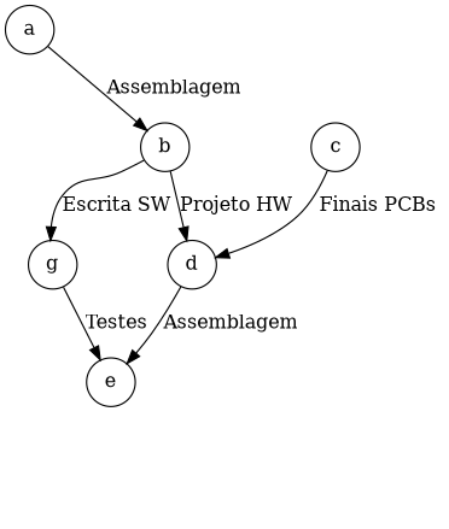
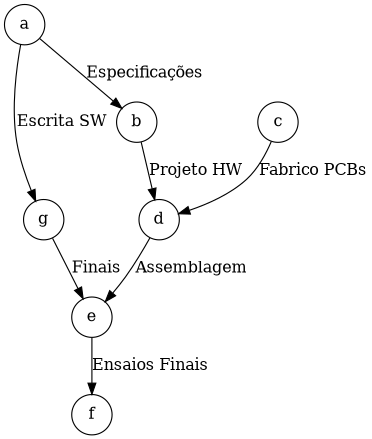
  digraph {
    rankdir=TB
    node [shape=circle]
    a
    b
    g
    d
    c
    e
-   a -> b [label=Assemblagem]
-   b -> g [label="Escrita SW"]
+   f
+   a -> b [label="Especificações"]
+   a -> g [label="Escrita SW"]
    b -> d [label="Projeto HW"]
-   g -> e [label=Testes]
+   g -> e [label=Finais]
    d -> e [label=Assemblagem]
-   c -> d [label="Finais PCBs"]
+   c -> d [label="Fabrico PCBs"]
+   e -> f [label="Ensaios Finais"]
  }
